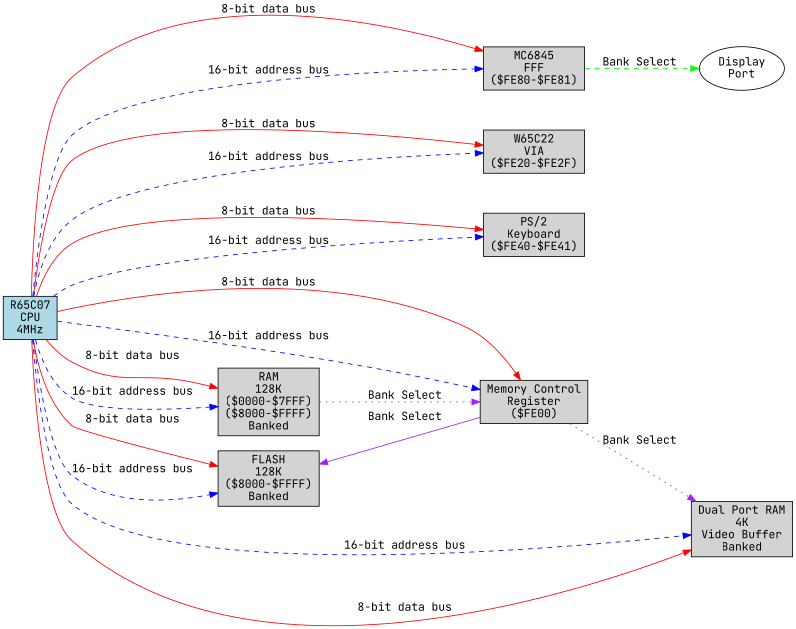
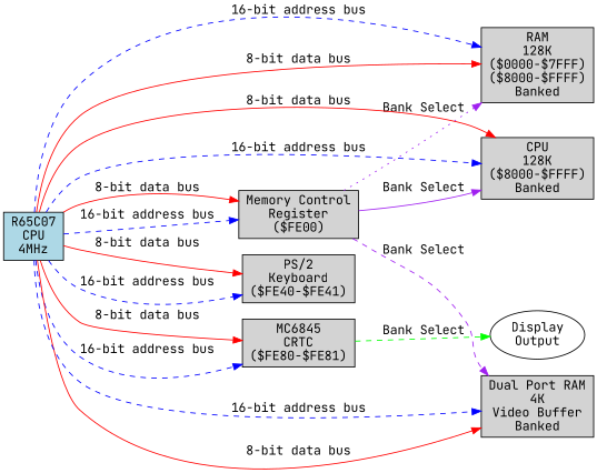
  digraph {
    fontname="JetBrains Mono"
    rankdir=LR
    node [fillcolor=lightgray fontname="JetBrains Mono" shape=box style=filled]
    edge [color=red fontname="JetBrains Mono" style=dashed]
    n1 [label="RAM\n128K\n($0000-$7FFF)\n($8000-$FFFF)\nBanked"]
-   n2 [label="FLASH\n128K\n($8000-$FFFF)\nBanked"]
+   n2 [label="CPU\n128K\n($8000-$FFFF)\nBanked"]
    n3 [label="Memory Control\nRegister\n($FE00)"]
-   n4 [label="W65C22\nVIA\n($FE20-$FE2F)"]
    n5 [label="PS/2\nKeyboard\n($FE40-$FE41)"]
-   n6 [label="MC6845\nFFF\n($FE80-$FE81)"]
+   n6 [label="MC6845\nCRTC\n($FE80-$FE81)"]
    n7 [label="Dual Port RAM\n4K\nVideo Buffer\nBanked"]
-   n8 [label="Display\nPort" shape=oval fillcolor="" style=""]
+   n8 [label="Display\nOutput" shape=oval fillcolor="" style=""]
    n9 [fillcolor=lightblue label="R65C07\nCPU\n4MHz"]
    subgraph sub_1 {
      rank=same
      n1
      n2
    }
    subgraph sub_2 {
      rank=same
      n3
-     n4
      n5
      n6
    }
    subgraph sub_3 {
      rank=same
      n7
      n8
    }
-   n1 -> n3 [color=purple label="Bank Select" style=dotted]
+   n3 -> n1 [color=purple label="Bank Select" style=dotted]
    n3 -> n2 [color=purple label="Bank Select" style=solid]
-   n3 -> n7 [color=purple label="Bank Select" style=dotted]
+   n3 -> n7 [color=purple label="Bank Select"]
    n6 -> n8 [color=green label="Bank Select"]
    n9 -> n1 [label="8-bit data bus" style=""]
    n9 -> n1 [color=blue label="16-bit address bus"]
    n9 -> n2 [label="8-bit data bus" style=""]
    n9 -> n2 [color=blue label="16-bit address bus"]
    n9 -> n3 [label="8-bit data bus" style=""]
    n9 -> n3 [color=blue label="16-bit address bus"]
-   n9 -> n4 [label="8-bit data bus" style=""]
-   n9 -> n4 [color=blue label="16-bit address bus"]
    n9 -> n5 [label="8-bit data bus" style=""]
    n9 -> n5 [color=blue label="16-bit address bus"]
    n9 -> n6 [label="8-bit data bus" style=""]
    n9 -> n6 [color=blue label="16-bit address bus"]
    n9 -> n7 [label="8-bit data bus" style=""]
    n9 -> n7 [color=blue label="16-bit address bus"]
  }
